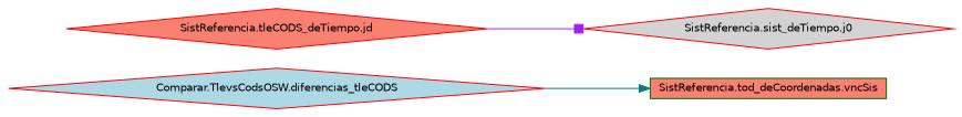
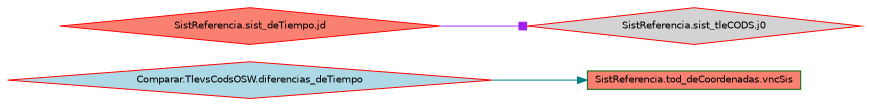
  digraph {
    rankdir=LR
    node [color=red fillcolor=salmon fontname=Helvetica fontsize=10 shape=diamond style=filled]
    edge [fontname=Helvetica fontsize=10 labelfontname=Helvetica labelfontsize=10 style=solid]
-   n1 [fillcolor=lightblue fontcolor=black height=0.2 label="Comparar.TlevsCodsOSW.diferencias_tleCODS" width=0.4]
+   n1 [fillcolor=lightblue fontcolor=black height=0.2 label="Comparar.TlevsCodsOSW.diferencias_deTiempo" width=0.4]
    n2 [color=darkgreen height=0.2 label="SistReferencia.tod_deCoordenadas.vncSis" shape=box width=0.4]
-   n3 [height=0.2 label="SistReferencia.tleCODS_deTiempo.jd" width=0.4]
-   n4 [fillcolor=lightgrey height=0.2 label="SistReferencia.sist_deTiempo.j0" width=0.4]
+   n3 [height=0.2 label="SistReferencia.sist_deTiempo.jd" width=0.4]
+   n4 [fillcolor=lightgrey height=0.2 label="SistReferencia.sist_tleCODS.j0" width=0.4]
    n1 -> n2 [arrowhead=normal color=teal]
    n3 -> n4 [arrowhead=box color=purple]
  }
